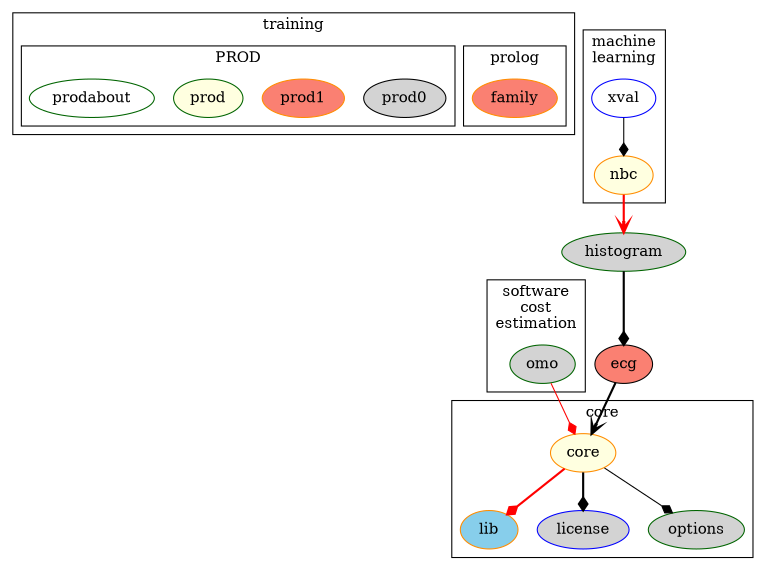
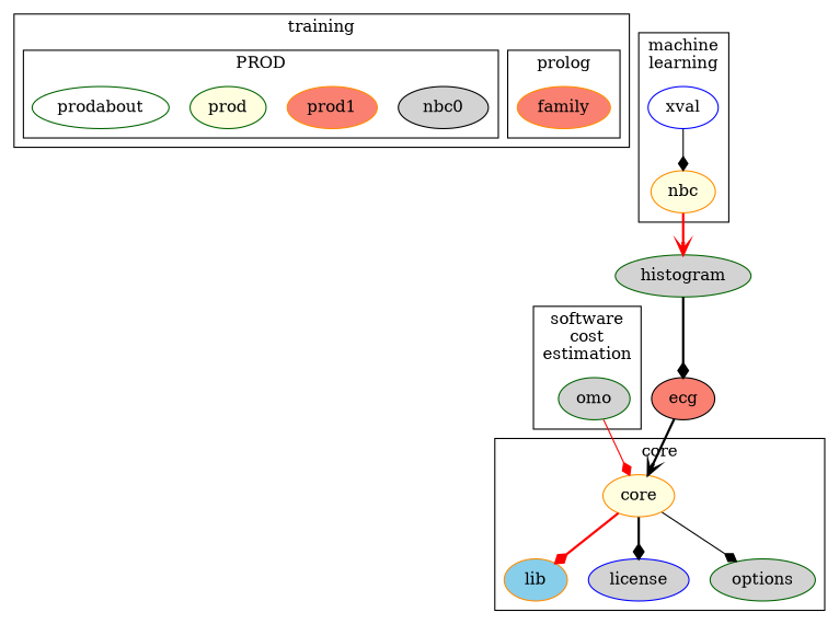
  digraph {
    rankdir=TB
    node [color=darkorange fillcolor=lightgrey shape=ellipse style=filled]
    edge [arrowhead=diamond color=black style=bold]
    family [fillcolor=salmon]
-   prod0 [color=black]
+   prod0 [color=black label=nbc0]
    prod1 [fillcolor=salmon]
    prod [color=darkgreen fillcolor=lightyellow]
    prodabout [color=darkgreen fillcolor=white]
    core [fillcolor=lightyellow]
    lib [fillcolor=skyblue]
    license [color=blue]
    options [color=darkgreen]
    xval [color=blue fillcolor=white]
    nbc [fillcolor=lightyellow]
    omo [color=darkgreen]
    histogram [color=darkgreen]
    ecg [color=black fillcolor=salmon]
    subgraph cluster_1 {
      label=training
      subgraph cluster_2 {
        label=prolog
        family
      }
      subgraph cluster_3 {
        label=PROD
        prod0
        prod1
        prod
        prodabout
      }
    }
    subgraph cluster_4 {
      label=core
      core
      lib
      license
      options
    }
    subgraph cluster_5 {
      label="machine\nlearning"
      xval
      nbc
    }
    subgraph cluster_6 {
      label="software\ncost\nestimation"
      omo
    }
    core -> lib [color=red]
    core -> license
    core -> options [style=solid]
    xval -> nbc [style=solid]
    nbc -> histogram [arrowhead=vee color=red]
    omo -> core [color=red style=solid]
    histogram -> ecg
    ecg -> core [arrowhead=vee]
  }
